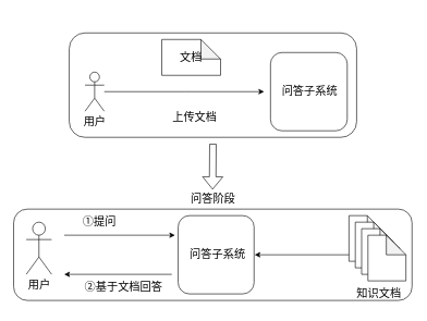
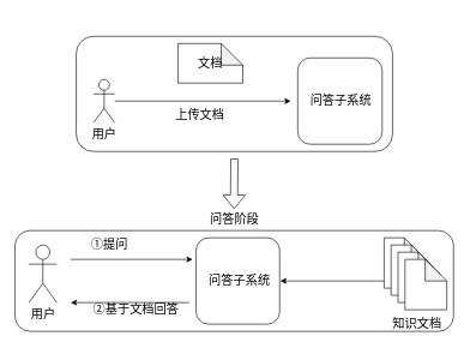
  <mxCell id="0" />
  <mxCell id="1" parent="0" />
  <mxCell id="2" value="" style="shape=flexArrow;endArrow=classic;html=1;rounded=0;fontSize=17;fontStyle=0" parent="1" edge="1"><mxGeometry width="50" height="50" relative="1" as="geometry"><mxPoint x="325.16" y="220" as="sourcePoint" /><mxPoint x="324.66" y="290" as="targetPoint" /></mxGeometry></mxCell>
  <mxCell id="3" value="" style="group;fontStyle=0;fontSize=17;" vertex="1" connectable="0" parent="1"><mxGeometry x="105.16" y="20" width="440" height="190" as="geometry" /></mxCell>
  <mxCell id="4" value="" style="rounded=1;whiteSpace=wrap;html=1;fontSize=17;fontStyle=0" parent="3" vertex="1"><mxGeometry y="30" width="440" height="160" as="geometry" /></mxCell>
  <mxCell id="5" value="文档" style="shape=note;whiteSpace=wrap;html=1;backgroundOutline=1;darkOpacity=0.05;fontSize=17;fontStyle=0" parent="3" vertex="1"><mxGeometry x="141.667" y="40" width="90" height="55" as="geometry" /></mxCell>
  <mxCell id="6" style="edgeStyle=orthogonalEdgeStyle;rounded=0;orthogonalLoop=1;jettySize=auto;html=1;fontSize=17;fontStyle=0" parent="3" source="7" edge="1"><mxGeometry relative="1" as="geometry"><mxPoint x="298.333" y="120" as="targetPoint" /></mxGeometry></mxCell>
  <mxCell id="7" value="用户" style="shape=umlActor;verticalLabelPosition=bottom;verticalAlign=top;html=1;outlineConnect=0;fontSize=17;fontStyle=0" parent="3" vertex="1"><mxGeometry x="24.167" y="90" width="29.375" height="60" as="geometry" /></mxCell>
- <mxCell id="8" value="上传文档" style="text;html=1;align=center;verticalAlign=middle;resizable=0;points=[];autosize=1;strokeColor=none;fillColor=none;fontSize=17;fontStyle=0" parent="3" vertex="1"><mxGeometry x="147.188" y="145" width="90" height="30" as="geometry" /></mxCell>
+ <mxCell id="8" value="上传文档" style="text;html=1;align=center;verticalAlign=middle;resizable=0;points=[];autosize=1;strokeColor=none;fillColor=none;fontSize=17;fontStyle=0" parent="3" vertex="1"><mxGeometry x="127.188" y="125" width="90" height="30" as="geometry" /></mxCell>
  <mxCell id="9" value="" style="group;fontSize=17;fontStyle=0" parent="3" vertex="1" connectable="0"><mxGeometry x="308.125" y="60" width="122.396" height="120" as="geometry" /></mxCell>
  <mxCell id="10" value="" style="rounded=1;whiteSpace=wrap;html=1;align=center;fontSize=17;fontStyle=0" parent="9" vertex="1"><mxGeometry width="117.5" height="120" as="geometry" /></mxCell>
  <mxCell id="11" value="问答子系统" style="text;html=1;align=center;verticalAlign=middle;resizable=0;points=[];autosize=1;strokeColor=none;fillColor=none;fontSize=17;fontStyle=0" parent="9" vertex="1"><mxGeometry x="5.104" y="45" width="110" height="30" as="geometry" /></mxCell>
  <mxCell id="12" value="" style="group;fontStyle=0;fontSize=17;" vertex="1" connectable="0" parent="1"><mxGeometry x="20" y="290" width="610.313" height="180" as="geometry" /></mxCell>
  <mxCell id="13" value="" style="rounded=1;whiteSpace=wrap;html=1;fontSize=17;fontStyle=0" parent="12" vertex="1"><mxGeometry y="30" width="610" height="140" as="geometry" /></mxCell>
  <mxCell id="14" value="用户" style="shape=umlActor;verticalLabelPosition=bottom;verticalAlign=top;html=1;outlineConnect=0;fontSize=17;fontStyle=0" parent="12" vertex="1"><mxGeometry x="19.375" y="50" width="38.75" height="80" as="geometry" /></mxCell>
  <mxCell id="15" value="" style="group;fontSize=17;fontStyle=0" parent="12" vertex="1" connectable="0"><mxGeometry x="251.875" y="40" width="121.094" height="120" as="geometry" /></mxCell>
  <mxCell id="16" value="" style="rounded=1;whiteSpace=wrap;html=1;align=center;fontSize=17;fontStyle=0" parent="15" vertex="1"><mxGeometry width="116.25" height="120" as="geometry" /></mxCell>
  <mxCell id="17" value="问答子系统" style="text;html=1;align=center;verticalAlign=middle;resizable=0;points=[];autosize=1;strokeColor=none;fillColor=none;fontSize=17;fontStyle=0" parent="15" vertex="1"><mxGeometry x="5.156" y="45" width="110" height="30" as="geometry" /></mxCell>
  <mxCell id="18" value="" style="group;fontSize=17;fontStyle=0" parent="12" vertex="1" connectable="0"><mxGeometry x="503.75" y="40" width="106.563" height="140" as="geometry" /></mxCell>
  <mxCell id="19" value="" style="group;fontSize=17;fontStyle=0" parent="18" vertex="1" connectable="0"><mxGeometry x="9.688" width="87.188" height="100" as="geometry" /></mxCell>
  <mxCell id="20" value="" style="shape=note;whiteSpace=wrap;html=1;backgroundOutline=1;darkOpacity=0.05;fontSize=17;fontStyle=0" parent="19" vertex="1"><mxGeometry width="58.125" height="70" as="geometry" /></mxCell>
  <mxCell id="21" value="" style="shape=note;whiteSpace=wrap;html=1;backgroundOutline=1;darkOpacity=0.05;fontSize=17;fontStyle=0" parent="19" vertex="1"><mxGeometry x="9.688" y="10" width="58.125" height="70" as="geometry" /></mxCell>
  <mxCell id="22" value="" style="shape=note;whiteSpace=wrap;html=1;backgroundOutline=1;darkOpacity=0.05;fontSize=17;fontStyle=0" parent="19" vertex="1"><mxGeometry x="19.375" y="20" width="58.125" height="70" as="geometry" /></mxCell>
  <mxCell id="23" value="" style="shape=note;whiteSpace=wrap;html=1;backgroundOutline=1;darkOpacity=0.05;fontSize=17;fontStyle=0" parent="19" vertex="1"><mxGeometry x="29.063" y="30" width="58.125" height="70" as="geometry" /></mxCell>
  <mxCell id="24" value="知识文档" style="text;html=1;align=center;verticalAlign=middle;resizable=0;points=[];autosize=1;strokeColor=none;fillColor=none;fontSize=17;fontStyle=0" parent="18" vertex="1"><mxGeometry x="10" y="105" width="90" height="30" as="geometry" /></mxCell>
  <mxCell id="25" value="①提问" style="text;html=1;align=center;verticalAlign=middle;resizable=0;points=[];autosize=1;strokeColor=none;fillColor=none;fontSize=17;fontStyle=0" parent="12" vertex="1"><mxGeometry x="96.25" y="35" width="70" height="30" as="geometry" /></mxCell>
  <mxCell id="26" value="" style="endArrow=classic;html=1;rounded=0;fontSize=17;entryX=0.969;entryY=-0.125;entryDx=0;entryDy=0;entryPerimeter=0;fontStyle=0" parent="12" edge="1"><mxGeometry width="50" height="50" relative="1" as="geometry"><mxPoint x="513.438" y="100" as="sourcePoint" /><mxPoint x="369.065" y="100" as="targetPoint" /></mxGeometry></mxCell>
  <mxCell id="27" value="" style="endArrow=classic;html=1;rounded=0;fontSize=17;fontStyle=0" parent="12" edge="1"><mxGeometry width="50" height="50" relative="1" as="geometry"><mxPoint x="77.5" y="70" as="sourcePoint" /><mxPoint x="247.031" y="70" as="targetPoint" /></mxGeometry></mxCell>
  <mxCell id="28" value="" style="endArrow=classic;html=1;rounded=0;fontSize=17;fontStyle=0" parent="12" edge="1"><mxGeometry width="50" height="50" relative="1" as="geometry"><mxPoint x="242.188" y="130" as="sourcePoint" /><mxPoint x="77.5" y="130" as="targetPoint" /></mxGeometry></mxCell>
- <mxCell id="29" value="②基于文档回答" style="text;html=1;align=center;verticalAlign=middle;resizable=0;points=[];autosize=1;strokeColor=none;fillColor=none;fontSize=17;fontStyle=0" parent="12" vertex="1"><mxGeometry x="97.5" y="135" width="140" height="30" as="geometry" /></mxCell>
+ <mxCell id="29" value="②基于文档回答" style="text;html=1;align=center;verticalAlign=middle;resizable=0;points=[];autosize=1;strokeColor=none;fillColor=none;fontSize=17;fontStyle=0" parent="12" vertex="1"><mxGeometry x="97.5" y="125" width="140" height="30" as="geometry" /></mxCell>
  <mxCell id="30" value="问答阶段" style="text;html=1;align=center;verticalAlign=middle;resizable=0;points=[];autosize=1;strokeColor=none;fillColor=none;fontSize=17;fontStyle=0" parent="12" vertex="1"><mxGeometry x="260.001" width="90" height="30" as="geometry" /></mxCell>
